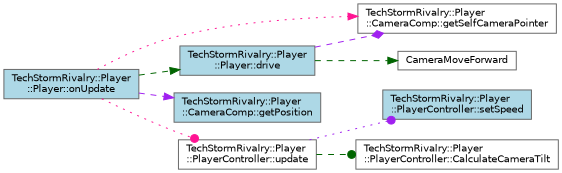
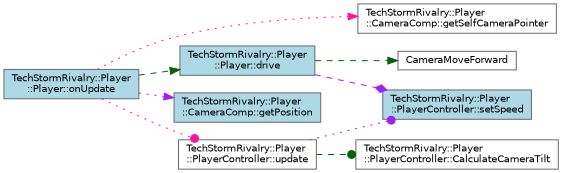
  digraph {
    rankdir=LR
    node [color=grey40 fillcolor=lightblue fontname=Helvetica fontsize=10 shape=box style=filled]
    edge [arrowhead=normal color=darkgreen fontname=Helvetica fontsize=10 labelfontname=Helvetica labelfontsize=10 style=dashed]
    n1 [color=gray40 fontcolor=black height=0.2 label="TechStormRivalry::Player\l::Player::onUpdate" width=0.4]
    n2 [height=0.2 label="TechStormRivalry::Player\l::Player::drive" width=0.4]
    n3 [fillcolor=white height=0.2 label="TechStormRivalry::Player\l::CameraComp::getSelfCameraPointer" width=0.4]
    n4 [height=0.2 label="TechStormRivalry::Player\l::CameraComp::getPosition" width=0.4]
    n5 [fillcolor=white height=0.2 label="TechStormRivalry::Player\l::PlayerController::update" width=0.4]
    n6 [fillcolor=white height=0.2 label=CameraMoveForward width=0.4]
    n7 [fillcolor=white height=0.2 label="TechStormRivalry::Player\l::PlayerController::CalculateCameraTilt" width=0.4]
    n8 [height=0.2 label="TechStormRivalry::Player\l::PlayerController::setSpeed" width=0.4]
    n1 -> n2
    n1 -> n3 [color=deeppink style=dotted]
-   n1 -> n4 [color=purple]
+   n1 -> n4 [color=purple style=dotted]
    n1 -> n5 [arrowhead=dot color=deeppink style=dotted]
-   n2 -> n3 [arrowhead=diamond color=purple]
+   n2 -> n8 [arrowhead=diamond color=purple]
    n2 -> n6
    n5 -> n7 [arrowhead=dot]
    n5 -> n8 [arrowhead=dot color=purple style=dotted]
  }
